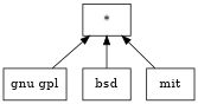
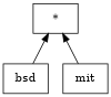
  digraph {
    rankdir=BT
    node [shape=record]
-   n1 [label="{gnu gpl}"]
    n2 [label="{*}"]
    n3 [label="{bsd}"]
    n4 [label="{mit}"]
    subgraph sub_1 {
-     n1
      n2
      n3
      n4
    }
-   n1 -> n2
    n3 -> n2
    n4 -> n2
  }
